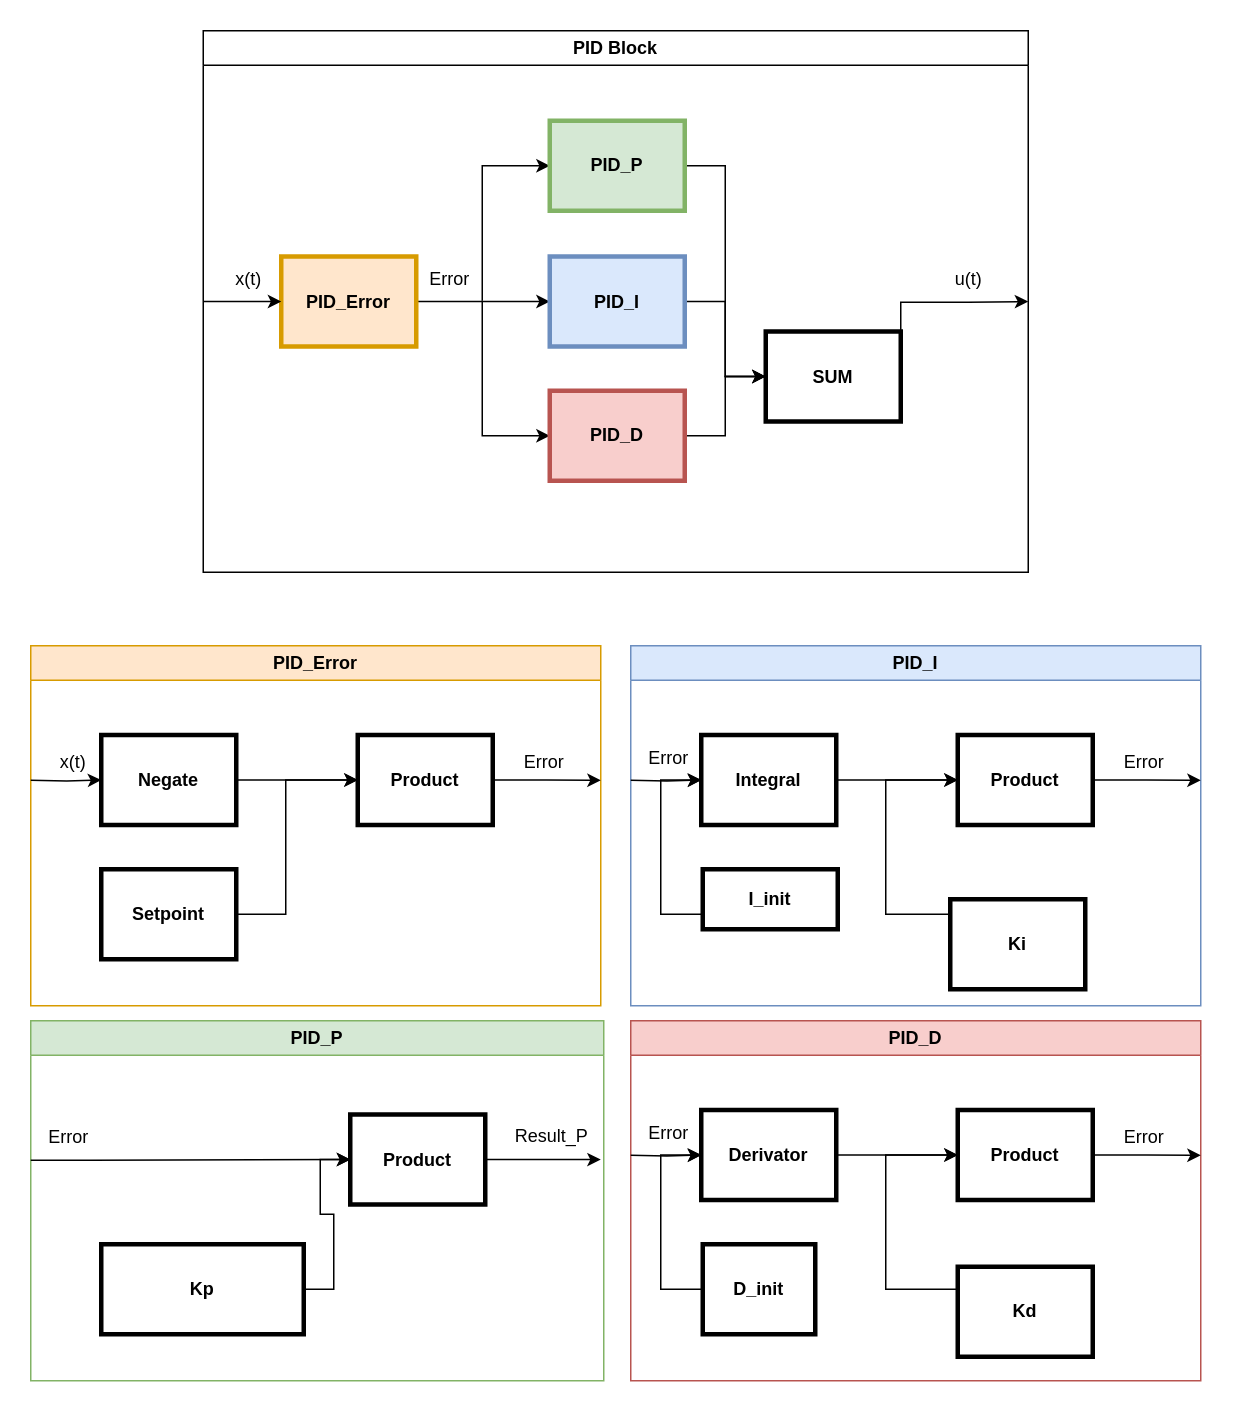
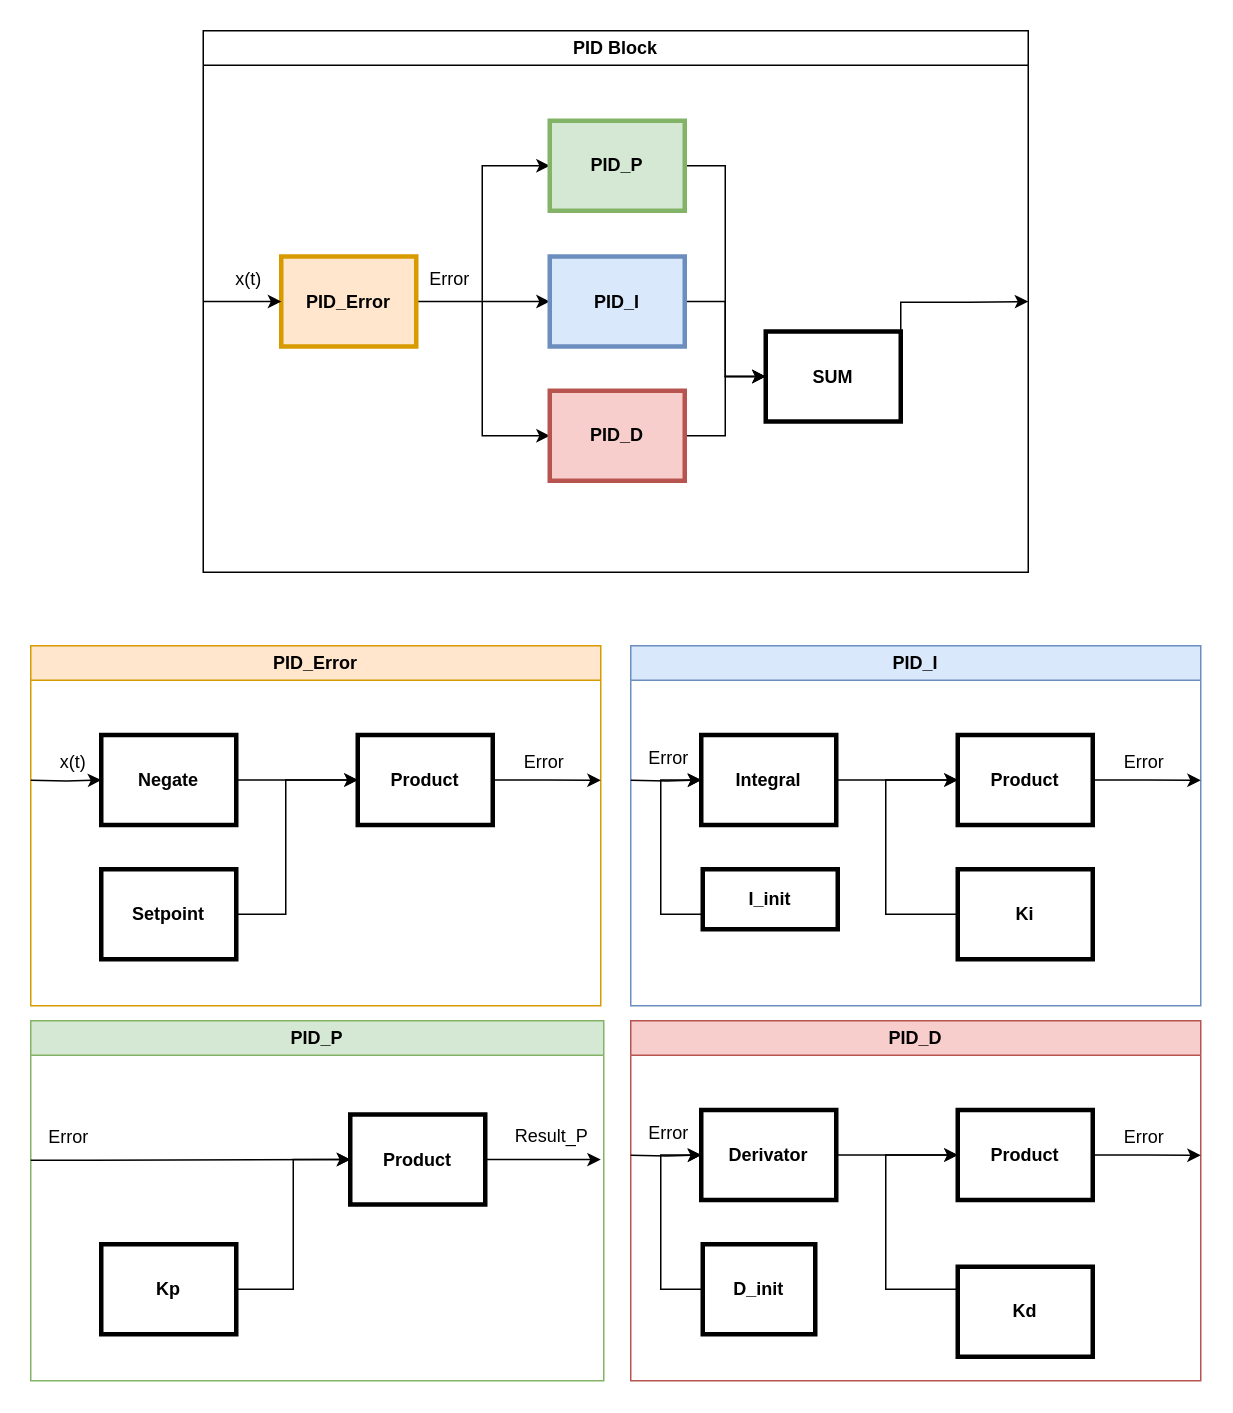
  <mxCell id="0" />
  <mxCell id="1" parent="0" />
  <mxCell id="2" value="PID Block" style="swimlane;whiteSpace=wrap;html=1;" vertex="1" parent="1"><mxGeometry x="135" y="20" width="550" height="361" as="geometry"><mxRectangle x="200" y="30" width="90" height="30" as="alternateBounds" /></mxGeometry></mxCell>
  <mxCell id="3" style="edgeStyle=orthogonalEdgeStyle;rounded=0;orthogonalLoop=1;jettySize=auto;html=1;exitX=1;exitY=0.5;exitDx=0;exitDy=0;entryX=0;entryY=0.5;entryDx=0;entryDy=0;" edge="1" parent="2" source="4" target="9"><mxGeometry relative="1" as="geometry" /></mxCell>
  <mxCell id="4" value="PID_Error" style="whiteSpace=wrap;align=center;verticalAlign=middle;fontStyle=1;strokeWidth=3;fillColor=#ffe6cc;strokeColor=#d79b00;" vertex="1" parent="2"><mxGeometry x="52" y="150.5" width="90" height="60" as="geometry" /></mxCell>
  <mxCell id="5" style="edgeStyle=orthogonalEdgeStyle;rounded=0;orthogonalLoop=1;jettySize=auto;html=1;entryX=0;entryY=0.5;entryDx=0;entryDy=0;" edge="1" parent="2" target="7"><mxGeometry relative="1" as="geometry"><mxPoint x="186" y="180" as="sourcePoint" /><Array as="points"><mxPoint x="186" y="90" /></Array></mxGeometry></mxCell>
  <mxCell id="6" style="edgeStyle=orthogonalEdgeStyle;rounded=0;orthogonalLoop=1;jettySize=auto;html=1;exitX=1;exitY=0.5;exitDx=0;exitDy=0;entryX=0;entryY=0.5;entryDx=0;entryDy=0;" edge="1" parent="2" source="7" target="15"><mxGeometry relative="1" as="geometry"><mxPoint x="350" y="140" as="targetPoint" /></mxGeometry></mxCell>
  <mxCell id="7" value="PID_P" style="whiteSpace=wrap;align=center;verticalAlign=middle;fontStyle=1;strokeWidth=3;fillColor=#d5e8d4;strokeColor=#82b366;" vertex="1" parent="2"><mxGeometry x="231" y="60" width="90" height="60" as="geometry" /></mxCell>
  <mxCell id="8" style="edgeStyle=orthogonalEdgeStyle;rounded=0;orthogonalLoop=1;jettySize=auto;html=1;exitX=1;exitY=0.5;exitDx=0;exitDy=0;entryX=0;entryY=0.5;entryDx=0;entryDy=0;" edge="1" parent="2" source="9" target="15"><mxGeometry relative="1" as="geometry" /></mxCell>
  <mxCell id="9" value="PID_I" style="whiteSpace=wrap;align=center;verticalAlign=middle;fontStyle=1;strokeWidth=3;fillColor=#dae8fc;strokeColor=#6c8ebf;" vertex="1" parent="2"><mxGeometry x="231" y="150.5" width="90" height="60" as="geometry" /></mxCell>
  <mxCell id="10" style="edgeStyle=orthogonalEdgeStyle;rounded=0;orthogonalLoop=1;jettySize=auto;html=1;entryX=0;entryY=0.5;entryDx=0;entryDy=0;" edge="1" parent="2" target="12"><mxGeometry relative="1" as="geometry"><mxPoint x="186" y="180" as="sourcePoint" /><Array as="points"><mxPoint x="186" y="270" /></Array></mxGeometry></mxCell>
  <mxCell id="11" style="edgeStyle=orthogonalEdgeStyle;rounded=0;orthogonalLoop=1;jettySize=auto;html=1;exitX=1;exitY=0.5;exitDx=0;exitDy=0;entryX=0;entryY=0.5;entryDx=0;entryDy=0;" edge="1" parent="2" source="12" target="15"><mxGeometry relative="1" as="geometry"><mxPoint x="350" y="210" as="targetPoint" /></mxGeometry></mxCell>
  <mxCell id="12" value="PID_D" style="whiteSpace=wrap;align=center;verticalAlign=middle;fontStyle=1;strokeWidth=3;fillColor=#f8cecc;strokeColor=#b85450;" vertex="1" parent="2"><mxGeometry x="231" y="240" width="90" height="60" as="geometry" /></mxCell>
  <mxCell id="13" style="edgeStyle=orthogonalEdgeStyle;rounded=0;orthogonalLoop=1;jettySize=auto;html=1;exitX=0;exitY=0.5;exitDx=0;exitDy=0;entryX=0;entryY=0.5;entryDx=0;entryDy=0;" edge="1" parent="2" source="2" target="4"><mxGeometry relative="1" as="geometry" /></mxCell>
  <mxCell id="14" style="edgeStyle=orthogonalEdgeStyle;rounded=0;orthogonalLoop=1;jettySize=auto;html=1;exitX=1;exitY=0.5;exitDx=0;exitDy=0;entryX=1;entryY=0.5;entryDx=0;entryDy=0;" edge="1" parent="2" source="15" target="2"><mxGeometry relative="1" as="geometry"><Array as="points"><mxPoint x="510" y="181" /><mxPoint x="510" y="181" /></Array></mxGeometry></mxCell>
  <mxCell id="15" value="SUM" style="whiteSpace=wrap;align=center;verticalAlign=middle;fontStyle=1;strokeWidth=3;" vertex="1" parent="2"><mxGeometry x="375" y="200.5" width="90" height="60" as="geometry" /></mxCell>
- <mxCell id="16" value="u(t)" style="text;html=1;align=center;verticalAlign=middle;resizable=0;points=[];autosize=1;strokeColor=none;fillColor=none;" vertex="1" parent="2"><mxGeometry x="490" y="150.5" width="40" height="30" as="geometry" /></mxCell>
  <mxCell id="17" value="Error" style="text;html=1;align=center;verticalAlign=middle;resizable=0;points=[];autosize=1;strokeColor=none;fillColor=none;" vertex="1" parent="2"><mxGeometry x="139" y="150.5" width="50" height="30" as="geometry" /></mxCell>
  <mxCell id="18" value="x(t)" style="text;html=1;align=center;verticalAlign=middle;resizable=0;points=[];autosize=1;strokeColor=none;fillColor=none;" vertex="1" parent="2"><mxGeometry x="10" y="150.5" width="40" height="30" as="geometry" /></mxCell>
  <mxCell id="19" value="PID_Error" style="swimlane;whiteSpace=wrap;html=1;fillColor=#ffe6cc;strokeColor=#d79b00;" vertex="1" parent="1"><mxGeometry x="20" y="430" width="380" height="240" as="geometry"><mxRectangle x="210" y="410" width="90" height="30" as="alternateBounds" /></mxGeometry></mxCell>
  <mxCell id="20" style="edgeStyle=orthogonalEdgeStyle;rounded=0;orthogonalLoop=1;jettySize=auto;html=1;exitX=1;exitY=0.5;exitDx=0;exitDy=0;" edge="1" parent="19" source="21"><mxGeometry relative="1" as="geometry"><mxPoint x="380" y="89.727" as="targetPoint" /></mxGeometry></mxCell>
  <mxCell id="21" value="Product" style="whiteSpace=wrap;align=center;verticalAlign=middle;fontStyle=1;strokeWidth=3;" vertex="1" parent="19"><mxGeometry x="218" y="59.5" width="90" height="60" as="geometry" /></mxCell>
  <mxCell id="22" value="Error" style="text;html=1;align=center;verticalAlign=middle;resizable=0;points=[];autosize=1;strokeColor=none;fillColor=none;" vertex="1" parent="19"><mxGeometry x="317" y="62.5" width="50" height="30" as="geometry" /></mxCell>
  <mxCell id="23" value="x(t)" style="text;html=1;align=center;verticalAlign=middle;resizable=0;points=[];autosize=1;strokeColor=none;fillColor=none;" vertex="1" parent="19"><mxGeometry x="8" y="62.5" width="40" height="30" as="geometry" /></mxCell>
  <mxCell id="24" style="edgeStyle=orthogonalEdgeStyle;rounded=0;orthogonalLoop=1;jettySize=auto;html=1;entryX=0;entryY=0.5;entryDx=0;entryDy=0;" edge="1" parent="19" source="25" target="21"><mxGeometry relative="1" as="geometry"><Array as="points"><mxPoint x="170" y="179" /><mxPoint x="170" y="90" /></Array></mxGeometry></mxCell>
  <mxCell id="25" value="Setpoint" style="whiteSpace=wrap;align=center;verticalAlign=middle;fontStyle=1;strokeWidth=3;" vertex="1" parent="19"><mxGeometry x="47" y="149" width="90" height="60" as="geometry" /></mxCell>
  <mxCell id="26" style="edgeStyle=orthogonalEdgeStyle;rounded=0;orthogonalLoop=1;jettySize=auto;html=1;exitX=1;exitY=0.5;exitDx=0;exitDy=0;entryX=0;entryY=0.5;entryDx=0;entryDy=0;" edge="1" parent="19" source="28" target="21"><mxGeometry relative="1" as="geometry" /></mxCell>
  <mxCell id="27" style="edgeStyle=orthogonalEdgeStyle;rounded=0;orthogonalLoop=1;jettySize=auto;html=1;exitX=0;exitY=0.5;exitDx=0;exitDy=0;entryX=0;entryY=0.5;entryDx=0;entryDy=0;" edge="1" parent="19" target="28"><mxGeometry relative="1" as="geometry"><mxPoint y="89.727" as="sourcePoint" /></mxGeometry></mxCell>
  <mxCell id="28" value="Negate" style="whiteSpace=wrap;align=center;verticalAlign=middle;fontStyle=1;strokeWidth=3;" vertex="1" parent="19"><mxGeometry x="47" y="59.5" width="90" height="60" as="geometry" /></mxCell>
  <mxCell id="29" value="PID_P" style="swimlane;whiteSpace=wrap;html=1;fillColor=#d5e8d4;strokeColor=#82b366;" vertex="1" parent="1"><mxGeometry x="20" y="680" width="382" height="240" as="geometry"><mxRectangle x="200" y="650" width="90" height="30" as="alternateBounds" /></mxGeometry></mxCell>
  <mxCell id="30" value="Result_P" style="text;html=1;align=center;verticalAlign=middle;resizable=0;points=[];autosize=1;strokeColor=none;fillColor=none;" vertex="1" parent="29"><mxGeometry x="312" y="61.5" width="70" height="30" as="geometry" /></mxCell>
  <mxCell id="31" value="Error" style="text;html=1;align=center;verticalAlign=middle;resizable=0;points=[];autosize=1;strokeColor=none;fillColor=none;" vertex="1" parent="29"><mxGeometry y="63" width="50" height="30" as="geometry" /></mxCell>
- <mxCell id="32" value="Kp" style="whiteSpace=wrap;align=center;verticalAlign=middle;fontStyle=1;strokeWidth=3;" vertex="1" parent="29"><mxGeometry x="47" y="149" width="135" height="60" as="geometry" /></mxCell>
+ <mxCell id="32" value="Kp" style="whiteSpace=wrap;align=center;verticalAlign=middle;fontStyle=1;strokeWidth=3;" vertex="1" parent="29"><mxGeometry x="47" y="149" width="90" height="60" as="geometry" /></mxCell>
  <mxCell id="33" style="edgeStyle=orthogonalEdgeStyle;rounded=0;orthogonalLoop=1;jettySize=auto;html=1;exitX=1;exitY=0.5;exitDx=0;exitDy=0;" edge="1" parent="29" source="34"><mxGeometry relative="1" as="geometry"><mxPoint x="380" y="92.556" as="targetPoint" /></mxGeometry></mxCell>
  <mxCell id="34" value="Product" style="whiteSpace=wrap;align=center;verticalAlign=middle;fontStyle=1;strokeWidth=3;" vertex="1" parent="29"><mxGeometry x="213" y="62.5" width="90" height="60" as="geometry" /></mxCell>
  <mxCell id="35" value="" style="edgeStyle=orthogonalEdgeStyle;rounded=0;orthogonalLoop=1;jettySize=auto;html=1;entryX=0;entryY=0.5;entryDx=0;entryDy=0;" edge="1" parent="29" source="32" target="34"><mxGeometry relative="1" as="geometry"><mxPoint x="337" y="829" as="sourcePoint" /><mxPoint x="437" y="739.5" as="targetPoint" /></mxGeometry></mxCell>
  <mxCell id="36" style="edgeStyle=orthogonalEdgeStyle;rounded=0;orthogonalLoop=1;jettySize=auto;html=1;entryX=0;entryY=0.5;entryDx=0;entryDy=0;" edge="1" parent="29" target="34"><mxGeometry relative="1" as="geometry"><mxPoint y="93" as="sourcePoint" /><Array as="points"><mxPoint x="40" y="93" /><mxPoint x="40" y="93" /></Array></mxGeometry></mxCell>
  <mxCell id="37" value="PID_I" style="swimlane;whiteSpace=wrap;html=1;fillColor=#dae8fc;strokeColor=#6c8ebf;startSize=23;" vertex="1" parent="1"><mxGeometry x="420" y="430" width="380" height="240" as="geometry"><mxRectangle x="210" y="410" width="90" height="30" as="alternateBounds" /></mxGeometry></mxCell>
  <mxCell id="38" style="edgeStyle=orthogonalEdgeStyle;rounded=0;orthogonalLoop=1;jettySize=auto;html=1;exitX=1;exitY=0.5;exitDx=0;exitDy=0;" edge="1" parent="37" source="39"><mxGeometry relative="1" as="geometry"><mxPoint x="380" y="89.727" as="targetPoint" /></mxGeometry></mxCell>
  <mxCell id="39" value="Product" style="whiteSpace=wrap;align=center;verticalAlign=middle;fontStyle=1;strokeWidth=3;" vertex="1" parent="37"><mxGeometry x="218" y="59.5" width="90" height="60" as="geometry" /></mxCell>
  <mxCell id="40" value="Error" style="text;html=1;align=center;verticalAlign=middle;resizable=0;points=[];autosize=1;strokeColor=none;fillColor=none;" vertex="1" parent="37"><mxGeometry x="317" y="62.5" width="50" height="30" as="geometry" /></mxCell>
  <mxCell id="41" value="Error" style="text;html=1;align=center;verticalAlign=middle;resizable=0;points=[];autosize=1;strokeColor=none;fillColor=none;" vertex="1" parent="37"><mxGeometry y="59.5" width="50" height="30" as="geometry" /></mxCell>
  <mxCell id="42" style="edgeStyle=orthogonalEdgeStyle;rounded=0;orthogonalLoop=1;jettySize=auto;html=1;entryX=0;entryY=0.5;entryDx=0;entryDy=0;" edge="1" parent="37" source="43" target="39"><mxGeometry relative="1" as="geometry"><Array as="points"><mxPoint x="170" y="179" /><mxPoint x="170" y="90" /></Array></mxGeometry></mxCell>
- <mxCell id="43" value="Ki" style="whiteSpace=wrap;align=center;verticalAlign=middle;fontStyle=1;strokeWidth=3;" vertex="1" parent="37"><mxGeometry x="213" y="169" width="90" height="60" as="geometry" /></mxCell>
+ <mxCell id="43" value="Ki" style="whiteSpace=wrap;align=center;verticalAlign=middle;fontStyle=1;strokeWidth=3;" vertex="1" parent="37"><mxGeometry x="218" y="149" width="90" height="60" as="geometry" /></mxCell>
  <mxCell id="44" style="edgeStyle=orthogonalEdgeStyle;rounded=0;orthogonalLoop=1;jettySize=auto;html=1;exitX=1;exitY=0.5;exitDx=0;exitDy=0;entryX=0;entryY=0.5;entryDx=0;entryDy=0;" edge="1" parent="37" source="46" target="39"><mxGeometry relative="1" as="geometry" /></mxCell>
  <mxCell id="45" style="edgeStyle=orthogonalEdgeStyle;rounded=0;orthogonalLoop=1;jettySize=auto;html=1;exitX=0;exitY=0.5;exitDx=0;exitDy=0;entryX=0;entryY=0.5;entryDx=0;entryDy=0;" edge="1" parent="37" target="46"><mxGeometry relative="1" as="geometry"><mxPoint y="89.727" as="sourcePoint" /></mxGeometry></mxCell>
  <mxCell id="46" value="Integral" style="whiteSpace=wrap;align=center;verticalAlign=middle;fontStyle=1;strokeWidth=3;" vertex="1" parent="37"><mxGeometry x="47" y="59.5" width="90" height="60" as="geometry" /></mxCell>
  <mxCell id="47" style="edgeStyle=orthogonalEdgeStyle;rounded=0;orthogonalLoop=1;jettySize=auto;html=1;exitX=0;exitY=0.5;exitDx=0;exitDy=0;entryX=0;entryY=0.5;entryDx=0;entryDy=0;" edge="1" parent="37" source="48" target="46"><mxGeometry relative="1" as="geometry"><Array as="points"><mxPoint x="20" y="179" /><mxPoint x="20" y="90" /></Array></mxGeometry></mxCell>
  <mxCell id="48" value="I_init" style="whiteSpace=wrap;align=center;verticalAlign=middle;fontStyle=1;strokeWidth=3;" vertex="1" parent="37"><mxGeometry x="48" y="149" width="90" height="40" as="geometry" /></mxCell>
  <mxCell id="49" value="PID_D" style="swimlane;whiteSpace=wrap;html=1;fillColor=#f8cecc;strokeColor=#b85450;startSize=23;" vertex="1" parent="1"><mxGeometry x="420" y="680" width="380" height="240" as="geometry"><mxRectangle x="210" y="410" width="90" height="30" as="alternateBounds" /></mxGeometry></mxCell>
  <mxCell id="50" style="edgeStyle=orthogonalEdgeStyle;rounded=0;orthogonalLoop=1;jettySize=auto;html=1;exitX=1;exitY=0.5;exitDx=0;exitDy=0;" edge="1" parent="49" source="51"><mxGeometry relative="1" as="geometry"><mxPoint x="380" y="89.727" as="targetPoint" /></mxGeometry></mxCell>
  <mxCell id="51" value="Product" style="whiteSpace=wrap;align=center;verticalAlign=middle;fontStyle=1;strokeWidth=3;" vertex="1" parent="49"><mxGeometry x="218" y="59.5" width="90" height="60" as="geometry" /></mxCell>
  <mxCell id="52" value="Error" style="text;html=1;align=center;verticalAlign=middle;resizable=0;points=[];autosize=1;strokeColor=none;fillColor=none;" vertex="1" parent="49"><mxGeometry x="317" y="62.5" width="50" height="30" as="geometry" /></mxCell>
  <mxCell id="53" value="Error" style="text;html=1;align=center;verticalAlign=middle;resizable=0;points=[];autosize=1;strokeColor=none;fillColor=none;" vertex="1" parent="49"><mxGeometry y="59.5" width="50" height="30" as="geometry" /></mxCell>
  <mxCell id="54" style="edgeStyle=orthogonalEdgeStyle;rounded=0;orthogonalLoop=1;jettySize=auto;html=1;entryX=0;entryY=0.5;entryDx=0;entryDy=0;" edge="1" parent="49" source="55" target="51"><mxGeometry relative="1" as="geometry"><Array as="points"><mxPoint x="170" y="179" /><mxPoint x="170" y="90" /></Array></mxGeometry></mxCell>
  <mxCell id="55" value="Kd" style="whiteSpace=wrap;align=center;verticalAlign=middle;fontStyle=1;strokeWidth=3;" vertex="1" parent="49"><mxGeometry x="218" y="164" width="90" height="60" as="geometry" /></mxCell>
  <mxCell id="56" style="edgeStyle=orthogonalEdgeStyle;rounded=0;orthogonalLoop=1;jettySize=auto;html=1;exitX=1;exitY=0.5;exitDx=0;exitDy=0;entryX=0;entryY=0.5;entryDx=0;entryDy=0;" edge="1" parent="49" source="58" target="51"><mxGeometry relative="1" as="geometry" /></mxCell>
  <mxCell id="57" style="edgeStyle=orthogonalEdgeStyle;rounded=0;orthogonalLoop=1;jettySize=auto;html=1;exitX=0;exitY=0.5;exitDx=0;exitDy=0;entryX=0;entryY=0.5;entryDx=0;entryDy=0;" edge="1" parent="49" target="58"><mxGeometry relative="1" as="geometry"><mxPoint y="89.727" as="sourcePoint" /></mxGeometry></mxCell>
  <mxCell id="58" value="Derivator" style="whiteSpace=wrap;align=center;verticalAlign=middle;fontStyle=1;strokeWidth=3;" vertex="1" parent="49"><mxGeometry x="47" y="59.5" width="90" height="60" as="geometry" /></mxCell>
  <mxCell id="59" style="edgeStyle=orthogonalEdgeStyle;rounded=0;orthogonalLoop=1;jettySize=auto;html=1;exitX=0;exitY=0.5;exitDx=0;exitDy=0;entryX=0;entryY=0.5;entryDx=0;entryDy=0;" edge="1" parent="49" source="60" target="58"><mxGeometry relative="1" as="geometry"><Array as="points"><mxPoint x="20" y="179" /><mxPoint x="20" y="90" /></Array></mxGeometry></mxCell>
  <mxCell id="60" value="D_init" style="whiteSpace=wrap;align=center;verticalAlign=middle;fontStyle=1;strokeWidth=3;" vertex="1" parent="49"><mxGeometry x="48" y="149" width="75" height="60" as="geometry" /></mxCell>
